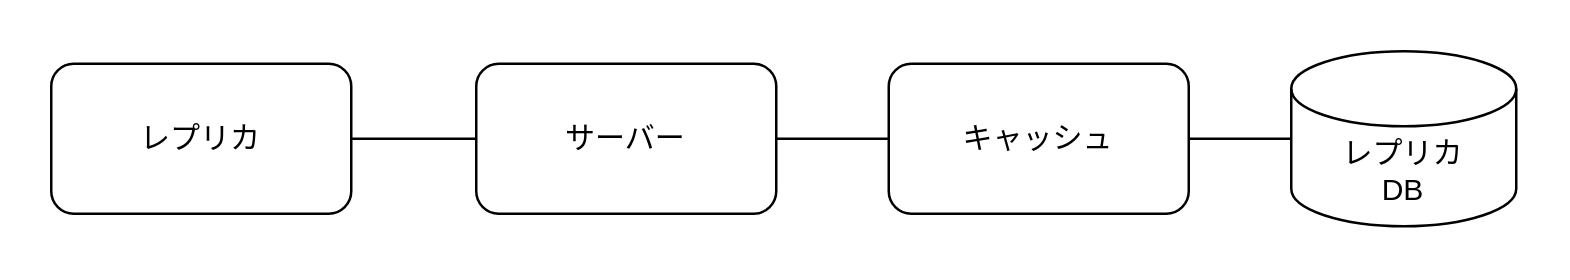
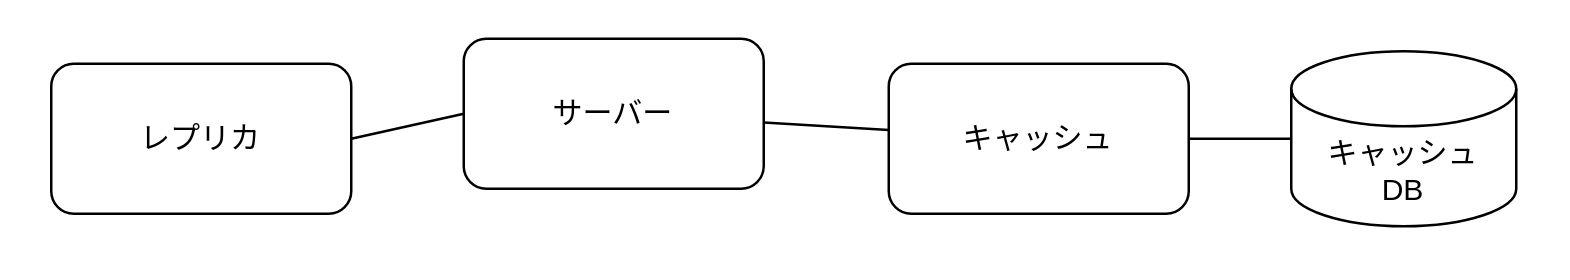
  <mxCell id="0" />
  <mxCell id="1" parent="0" />
  <mxCell id="2" value="" style="edgeStyle=none;html=1;endArrow=none;endFill=0;" parent="1" source="3" target="8" edge="1"><mxGeometry relative="1" as="geometry" /></mxCell>
- <mxCell id="3" value="サーバー" style="rounded=1;whiteSpace=wrap;html=1;" parent="1" vertex="1"><mxGeometry x="190" y="25" width="120" height="60" as="geometry" /></mxCell>
- <mxCell id="4" value="レプリカ&lt;br&gt;DB" style="shape=cylinder3;whiteSpace=wrap;html=1;boundedLbl=1;backgroundOutline=1;size=15;" parent="1" vertex="1"><mxGeometry x="516" y="20" width="90" height="70" as="geometry" /></mxCell>
+ <mxCell id="3" value="サーバー" style="rounded=1;whiteSpace=wrap;html=1;" parent="1" vertex="1"><mxGeometry x="185" y="15" width="120" height="60" as="geometry" /></mxCell>
+ <mxCell id="4" value="キャッシュ&lt;br&gt;DB" style="shape=cylinder3;whiteSpace=wrap;html=1;boundedLbl=1;backgroundOutline=1;size=15;" parent="1" vertex="1"><mxGeometry x="516" y="20" width="90" height="70" as="geometry" /></mxCell>
  <mxCell id="5" value="レプリカ" style="rounded=1;whiteSpace=wrap;html=1;" parent="1" vertex="1"><mxGeometry x="20" y="25" width="120" height="60" as="geometry" /></mxCell>
  <mxCell id="6" value="" style="endArrow=none;html=1;entryX=1;entryY=0.5;entryDx=0;entryDy=0;exitX=0;exitY=0.5;exitDx=0;exitDy=0;" parent="1" source="3" target="5" edge="1"><mxGeometry width="50" height="50" relative="1" as="geometry"><mxPoint x="180" y="55" as="sourcePoint" /><mxPoint x="280" y="25" as="targetPoint" /></mxGeometry></mxCell>
  <mxCell id="7" style="edgeStyle=none;html=1;entryX=0;entryY=0.5;entryDx=0;entryDy=0;entryPerimeter=0;endArrow=none;endFill=0;" parent="1" source="8" target="4" edge="1"><mxGeometry relative="1" as="geometry" /></mxCell>
  <mxCell id="8" value="キャッシュ" style="whiteSpace=wrap;html=1;rounded=1;" parent="1" vertex="1"><mxGeometry x="355" y="25" width="120" height="60" as="geometry" /></mxCell>
